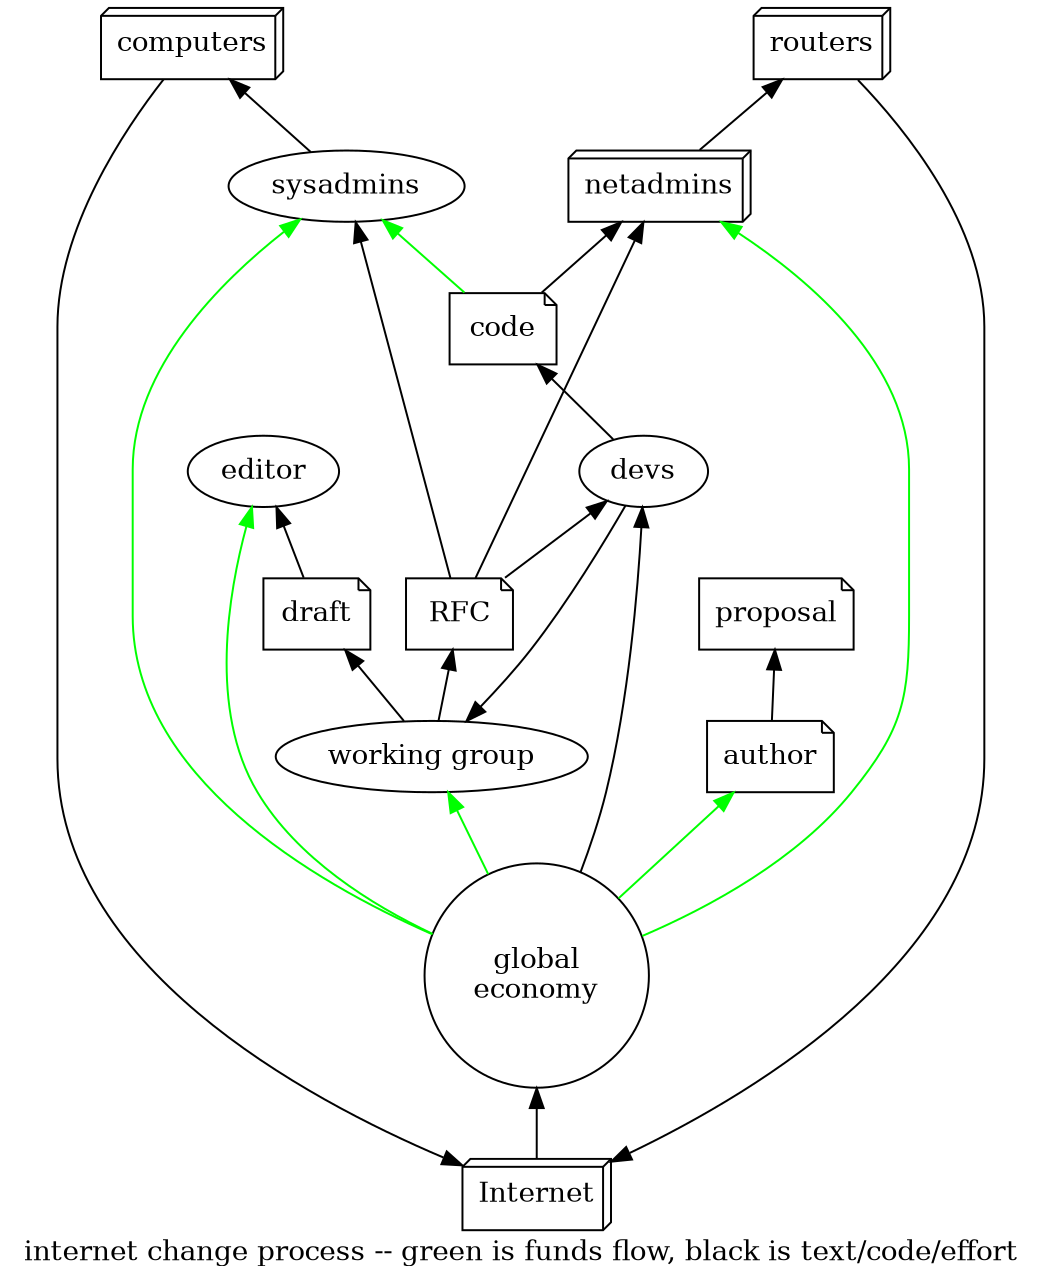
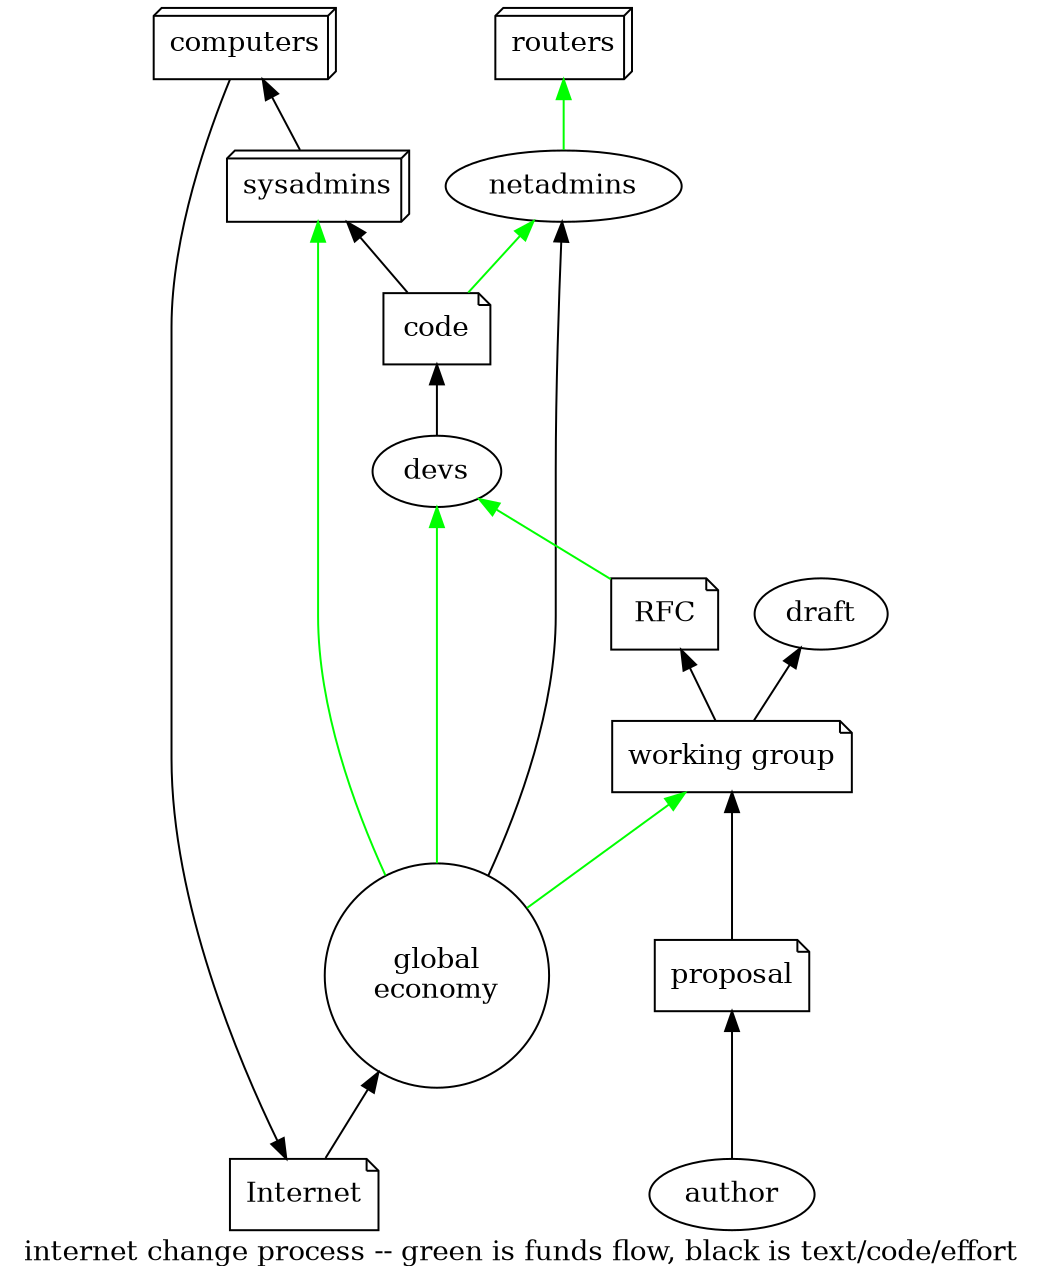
  digraph {
    label="internet change process -- green is funds flow, black is text/code/effort"
    rankdir=BT
-   n1 [label=Internet shape=box3d]
+   n1 [label=Internet shape=note]
    n2 [label="global\neconomy" shape=circle]
-   n3 [label="working group"]
-   author [shape=note]
-   editor
+   n3 [label="working group" shape=note]
+   author
    devs
-   sysadmins
-   netadmins [shape=box3d]
-   draft [shape=note]
+   sysadmins [shape=box3d]
+   netadmins
+   draft [shape=ellipse]
    RFC [shape=note]
    proposal [shape=note]
    code [shape=note]
    computers [shape=box3d]
    routers [shape=box3d]
    n1 -> n2
    n2 -> n3 [color=green]
-   n2 -> author [color=green]
-   n2 -> editor [color=green]
-   n2 -> devs [color=black]
+   n2 -> devs [color=green]
    n2 -> sysadmins [color=green]
-   n2 -> netadmins [color=green]
+   n2 -> netadmins [color=black]
    n3 -> draft
    n3 -> RFC
    author -> proposal
    devs -> code
    sysadmins -> computers
-   netadmins -> routers
-   draft -> editor
-   RFC -> devs
-   RFC -> sysadmins
-   RFC -> netadmins
-   devs -> n3
-   code -> sysadmins [color=green]
-   code -> netadmins
+   netadmins -> routers [color=green]
+   RFC -> devs [color=green]
+   proposal -> n3
+   code -> sysadmins
+   code -> netadmins [color=green]
    computers -> n1
-   routers -> n1
  }
